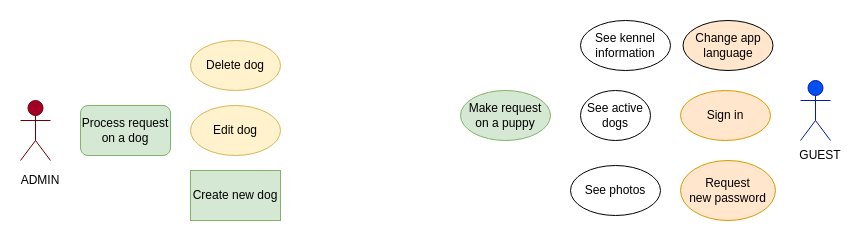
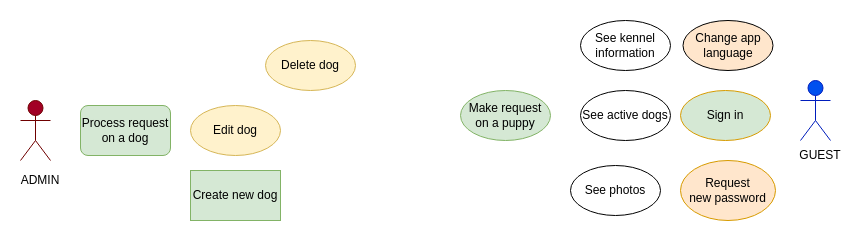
  <mxCell id="0" />
  <mxCell id="1" parent="0" />
  <mxCell id="2" value="Admin" style="shape=umlActor;verticalLabelPosition=bottom;verticalAlign=top;html=1;outlineConnect=0;fillColor=#a20025;strokeColor=#6F0000;fontColor=#ffffff;" vertex="1" parent="1"><mxGeometry x="20" y="100" width="30" height="60" as="geometry" /></mxCell>
  <mxCell id="3" value="Guest" style="shape=umlActor;verticalLabelPosition=bottom;verticalAlign=top;html=1;outlineConnect=0;fillColor=#0050ef;strokeColor=#001DBC;fontColor=#ffffff;" vertex="1" parent="1"><mxGeometry x="800" y="80" width="30" height="60" as="geometry" /></mxCell>
- <mxCell id="4" value="See active dogs" style="ellipse;whiteSpace=wrap;html=1;" vertex="1" parent="1"><mxGeometry x="580" y="90" width="70" height="50" as="geometry" /></mxCell>
+ <mxCell id="4" value="See active dogs" style="ellipse;whiteSpace=wrap;html=1;" vertex="1" parent="1"><mxGeometry x="580" y="90" width="90" height="50" as="geometry" /></mxCell>
  <mxCell id="5" value="See photos" style="ellipse;whiteSpace=wrap;html=1;" vertex="1" parent="1"><mxGeometry x="570" y="165" width="90" height="50" as="geometry" /></mxCell>
  <mxCell id="6" value="Make request on a puppy" style="ellipse;whiteSpace=wrap;html=1;fillColor=#d5e8d4;strokeColor=#82b366;" vertex="1" parent="1"><mxGeometry x="460" y="90" width="90" height="50" as="geometry" /></mxCell>
- <mxCell id="7" value="Sign in" style="ellipse;whiteSpace=wrap;html=1;fillColor=#ffe6cc;strokeColor=#d79b00;" vertex="1" parent="1"><mxGeometry x="680" y="90" width="90" height="50" as="geometry" /></mxCell>
- <mxCell id="8" value="Delete dog" style="ellipse;whiteSpace=wrap;html=1;fillColor=#fff2cc;strokeColor=#d6b656;" vertex="1" parent="1"><mxGeometry x="190" y="40" width="90" height="50" as="geometry" /></mxCell>
+ <mxCell id="7" value="Sign in" style="ellipse;whiteSpace=wrap;html=1;fillColor=#d5e8d4;strokeColor=#d79b00;" vertex="1" parent="1"><mxGeometry x="680" y="90" width="90" height="50" as="geometry" /></mxCell>
+ <mxCell id="8" value="Delete dog" style="ellipse;whiteSpace=wrap;html=1;fillColor=#fff2cc;strokeColor=#d6b656;" vertex="1" parent="1"><mxGeometry x="265" y="40" width="90" height="50" as="geometry" /></mxCell>
  <mxCell id="9" value="Edit dog" style="ellipse;whiteSpace=wrap;html=1;fillColor=#fff2cc;strokeColor=#d6b656;" vertex="1" parent="1"><mxGeometry x="190" y="105" width="90" height="50" as="geometry" /></mxCell>
  <mxCell id="10" value="Create new dog" style="whiteSpace=wrap;html=1;fillColor=#d5e8d4;strokeColor=#82b366;rounded=0;" vertex="1" parent="1"><mxGeometry x="190" y="170" width="90" height="50" as="geometry" /></mxCell>
  <mxCell id="11" value="Request&lt;br&gt;new password" style="ellipse;whiteSpace=wrap;html=1;fillColor=#ffe6cc;strokeColor=#d79b00;" vertex="1" parent="1"><mxGeometry x="680" y="160" width="95" height="60" as="geometry" /></mxCell>
  <mxCell id="12" value="Process request on a dog" style="whiteSpace=wrap;html=1;fillColor=#d5e8d4;strokeColor=#82b366;rounded=1;" vertex="1" parent="1"><mxGeometry x="80" y="105" width="90" height="50" as="geometry" /></mxCell>
  <mxCell id="13" value="See kennel&lt;br&gt;information" style="ellipse;whiteSpace=wrap;html=1;" vertex="1" parent="1"><mxGeometry x="580" y="20" width="90" height="50" as="geometry" /></mxCell>
  <mxCell id="14" value="Change app language" style="ellipse;whiteSpace=wrap;html=1;fillColor=#ffe6cc;" vertex="1" parent="1"><mxGeometry x="682.5" y="20" width="90" height="50" as="geometry" /></mxCell>
  <mxCell id="15" value="ADMIN" style="text;html=1;strokeColor=none;fillColor=none;align=center;verticalAlign=middle;whiteSpace=wrap;rounded=0;" vertex="1" parent="1"><mxGeometry x="20" y="170" width="40" height="20" as="geometry" /></mxCell>
  <mxCell id="16" value="GUEST" style="text;html=1;strokeColor=none;fillColor=none;align=center;verticalAlign=middle;whiteSpace=wrap;rounded=0;" vertex="1" parent="1"><mxGeometry x="800" y="145" width="40" height="20" as="geometry" /></mxCell>
